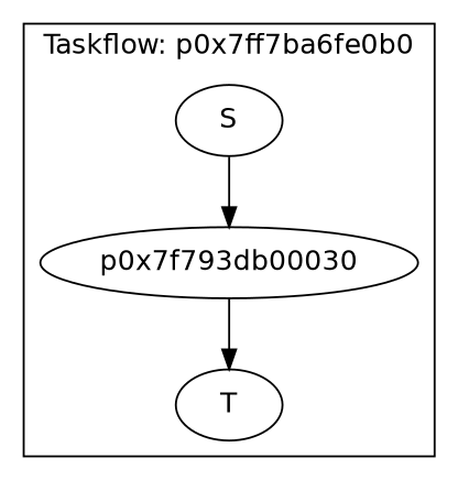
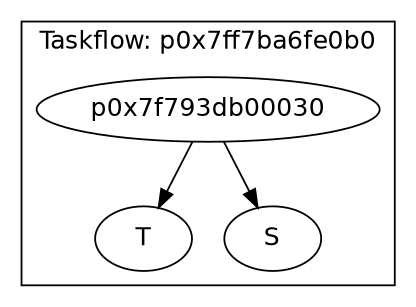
  digraph {
    fontname="DejaVu Sans"
    node [fontname="DejaVu Sans"]
    edge [fontname="DejaVu Sans"]
    n1 [label=p0x7f793db00030]
    n2 [label=T]
    n3 [label=S]
    subgraph cluster_1 {
      label="Taskflow: p0x7ff7ba6fe0b0"
      n1
      n2
      n3
    }
    n1 -> n2
-   n3 -> n1
+   n1 -> n3
  }
